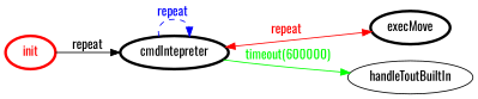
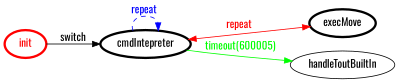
  digraph {
    fontname=Oswald
    rankdir=LR
    node [color=black fontcolor=black fontname=Oswald penwidth=3]
    edge [fontname=Oswald]
    init [color=red fontcolor=red]
    cmdIntepreter
    execMove
    handleToutBuiltIn [color="" fontcolor="" penwidth=""]
-   init -> cmdIntepreter [color=black fontcolor=black label=repeat]
+   init -> cmdIntepreter [color=black fontcolor=black label=switch]
    cmdIntepreter -> cmdIntepreter [color=blue fontcolor=blue label="repeat " style=dashed]
    cmdIntepreter -> execMove [color=red dir=both fontcolor=red label="repeat "]
-   cmdIntepreter -> handleToutBuiltIn [color=green fontcolor=green label="timeout(600000)"]
+   cmdIntepreter -> handleToutBuiltIn [color=green fontcolor=green label="timeout(600005)"]
  }
